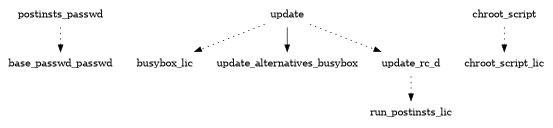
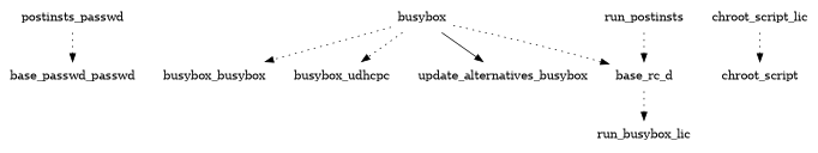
  digraph {
    node [color=teal shape=plaintext]
    edge [style=dotted]
    n1 [label=postinsts_passwd]
    n2 [color=darkgreen label=base_passwd_passwd]
-   busybox [label=update]
-   busybox_lic
+   busybox
+   busybox_lic [label=busybox_busybox]
+   busybox_udhcpc [color=darkgreen]
    n6 [color=black label=update_alternatives_busybox]
-   update_rc_d [color=darkgreen]
-   run_postinsts_lic
+   update_rc_d [color=darkgreen label=base_rc_d]
+   run_postinsts_lic [label=run_busybox_lic]
    chroot_script
    chroot_script_lic
+   run_postinsts [color=brown]
    n1 -> n2
    busybox -> busybox_lic
+   busybox -> busybox_udhcpc
    busybox -> n6 [style=""]
    busybox -> update_rc_d
    update_rc_d -> run_postinsts_lic
-   chroot_script -> chroot_script_lic
+   chroot_script_lic -> chroot_script
+   run_postinsts -> update_rc_d
  }
